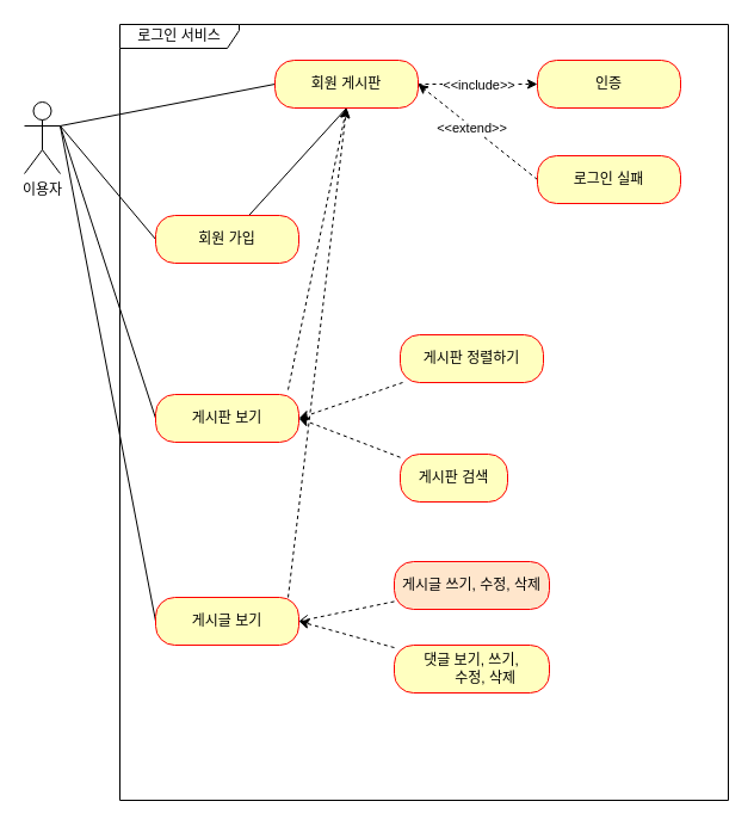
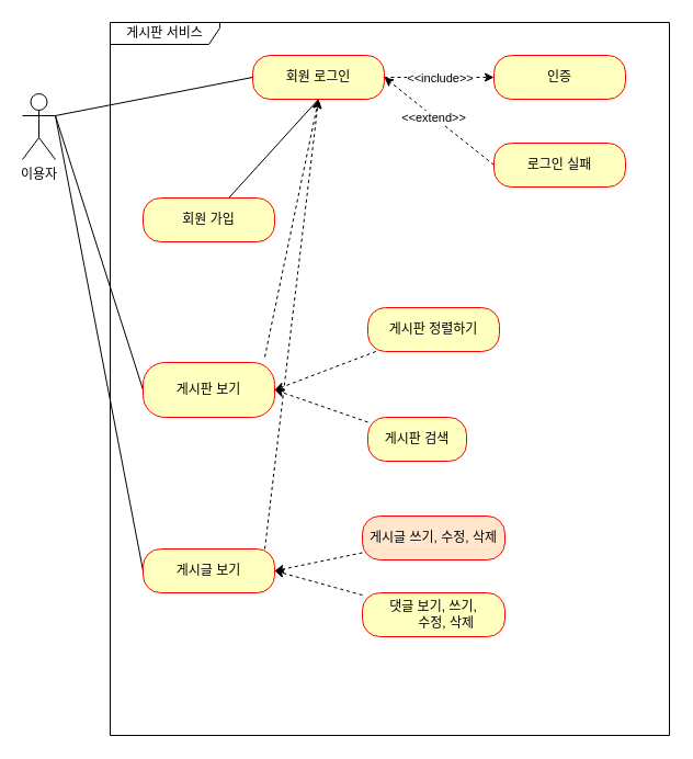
  <mxCell id="0" />
  <mxCell id="1" parent="0" />
  <mxCell id="2" value="이용자" style="shape=umlActor;verticalLabelPosition=bottom;verticalAlign=top;html=1;" vertex="1" parent="1"><mxGeometry x="20" y="85" width="30" height="60" as="geometry" /></mxCell>
- <mxCell id="3" value="로그인 서비스" style="shape=umlFrame;whiteSpace=wrap;html=1;pointerEvents=0;width=100;height=20;" vertex="1" parent="1"><mxGeometry x="100" y="20" width="510" height="650" as="geometry" /></mxCell>
- <mxCell id="4" style="rounded=0;orthogonalLoop=1;jettySize=auto;html=1;entryX=1;entryY=0.333;entryDx=0;entryDy=0;entryPerimeter=0;endArrow=none;endFill=0;exitX=0;exitY=0.5;exitDx=0;exitDy=0;" edge="1" parent="1" source="6" target="2"><mxGeometry relative="1" as="geometry" /></mxCell>
+ <mxCell id="3" value="게시판 서비스" style="shape=umlFrame;whiteSpace=wrap;html=1;pointerEvents=0;width=100;height=20;" vertex="1" parent="1"><mxGeometry x="100" y="20" width="510" height="650" as="geometry" /></mxCell>
  <mxCell id="5" style="rounded=0;orthogonalLoop=1;jettySize=auto;html=1;entryX=0.5;entryY=1;entryDx=0;entryDy=0;endArrow=none;endFill=0;" edge="1" parent="1" source="6" target="16"><mxGeometry relative="1" as="geometry" /></mxCell>
  <mxCell id="6" value="회원 가입" style="rounded=1;whiteSpace=wrap;html=1;arcSize=40;fontColor=#000000;fillColor=#ffffc0;strokeColor=#ff0000;" vertex="1" parent="1"><mxGeometry x="130" y="180" width="120" height="40" as="geometry" /></mxCell>
  <mxCell id="7" style="rounded=0;orthogonalLoop=1;jettySize=auto;html=1;entryX=1;entryY=0.333;entryDx=0;entryDy=0;entryPerimeter=0;endArrow=none;endFill=0;exitX=0;exitY=0.5;exitDx=0;exitDy=0;" edge="1" parent="1" source="9" target="2"><mxGeometry relative="1" as="geometry" /></mxCell>
  <mxCell id="8" style="rounded=0;orthogonalLoop=1;jettySize=auto;html=1;entryX=0.5;entryY=1;entryDx=0;entryDy=0;endArrow=classic;endFill=1;dashed=1;exitX=0.925;exitY=-0.1;exitDx=0;exitDy=0;exitPerimeter=0;" edge="1" parent="1" source="9" target="16"><mxGeometry relative="1" as="geometry" /></mxCell>
- <mxCell id="9" value="게시판 보기" style="rounded=1;whiteSpace=wrap;html=1;arcSize=40;fontColor=#000000;fillColor=#ffffc0;strokeColor=#ff0000;" vertex="1" parent="1"><mxGeometry x="130" y="330" width="120" height="40" as="geometry" /></mxCell>
+ <mxCell id="9" value="게시판 보기" style="rounded=1;whiteSpace=wrap;html=1;arcSize=40;fontColor=#000000;fillColor=#ffffc0;strokeColor=#ff0000;" vertex="1" parent="1"><mxGeometry x="130" y="330" width="120" height="50" as="geometry" /></mxCell>
  <mxCell id="10" style="rounded=0;orthogonalLoop=1;jettySize=auto;html=1;entryX=1;entryY=0.333;entryDx=0;entryDy=0;entryPerimeter=0;endArrow=none;endFill=0;exitX=0;exitY=0.5;exitDx=0;exitDy=0;" edge="1" parent="1" source="12" target="2"><mxGeometry relative="1" as="geometry" /></mxCell>
  <mxCell id="11" style="rounded=0;orthogonalLoop=1;jettySize=auto;html=1;entryX=0.5;entryY=1;entryDx=0;entryDy=0;endArrow=classic;endFill=1;dashed=1;exitX=0.925;exitY=0;exitDx=0;exitDy=0;exitPerimeter=0;" edge="1" parent="1" source="12" target="16"><mxGeometry relative="1" as="geometry" /></mxCell>
  <mxCell id="12" value="게시글 보기" style="rounded=1;whiteSpace=wrap;html=1;arcSize=40;fontColor=#000000;fillColor=#ffffc0;strokeColor=#ff0000;" vertex="1" parent="1"><mxGeometry x="130" y="500" width="120" height="40" as="geometry" /></mxCell>
  <mxCell id="13" style="rounded=0;orthogonalLoop=1;jettySize=auto;html=1;entryX=1;entryY=0.333;entryDx=0;entryDy=0;entryPerimeter=0;endArrow=none;endFill=0;exitX=0;exitY=0.5;exitDx=0;exitDy=0;" edge="1" parent="1" source="16" target="2"><mxGeometry relative="1" as="geometry" /></mxCell>
  <mxCell id="14" style="rounded=0;orthogonalLoop=1;jettySize=auto;html=1;entryX=0;entryY=0.5;entryDx=0;entryDy=0;endArrow=classic;endFill=1;dashed=1;" edge="1" parent="1" source="16" target="17"><mxGeometry relative="1" as="geometry" /></mxCell>
  <mxCell id="15" value="&amp;lt;&amp;lt;include&amp;gt;&amp;gt;" style="edgeLabel;html=1;align=center;verticalAlign=middle;resizable=0;points=[];" vertex="1" connectable="0" parent="14"><mxGeometry x="0.16" y="2" relative="1" as="geometry"><mxPoint x="-8" y="2" as="offset" /></mxGeometry></mxCell>
- <mxCell id="16" value="회원 게시판" style="rounded=1;whiteSpace=wrap;html=1;arcSize=40;fontColor=#000000;fillColor=#ffffc0;strokeColor=#ff0000;" vertex="1" parent="1"><mxGeometry x="230" y="50" width="120" height="40" as="geometry" /></mxCell>
+ <mxCell id="16" value="회원 로그인" style="rounded=1;whiteSpace=wrap;html=1;arcSize=40;fontColor=#000000;fillColor=#ffffc0;strokeColor=#ff0000;" vertex="1" parent="1"><mxGeometry x="230" y="50" width="120" height="40" as="geometry" /></mxCell>
  <mxCell id="17" value="인증" style="rounded=1;whiteSpace=wrap;html=1;arcSize=40;fontColor=#000000;fillColor=#ffffc0;strokeColor=#ff0000;" vertex="1" parent="1"><mxGeometry x="450" y="50" width="120" height="40" as="geometry" /></mxCell>
  <mxCell id="18" style="rounded=0;orthogonalLoop=1;jettySize=auto;html=1;entryX=1;entryY=0.5;entryDx=0;entryDy=0;endArrow=classic;endFill=1;dashed=1;exitX=0;exitY=0.5;exitDx=0;exitDy=0;" edge="1" parent="1" source="20" target="16"><mxGeometry relative="1" as="geometry"><Array as="points" /></mxGeometry></mxCell>
  <mxCell id="19" value="&amp;lt;&amp;lt;extend&amp;gt;&amp;gt;" style="edgeLabel;html=1;align=center;verticalAlign=middle;resizable=0;points=[];" vertex="1" connectable="0" parent="18"><mxGeometry x="0.095" relative="1" as="geometry"><mxPoint x="-1" as="offset" /></mxGeometry></mxCell>
  <mxCell id="20" value="로그인 실패" style="rounded=1;whiteSpace=wrap;html=1;arcSize=40;fontColor=#000000;fillColor=#ffffc0;strokeColor=#ff0000;" vertex="1" parent="1"><mxGeometry x="450" y="130" width="120" height="40" as="geometry" /></mxCell>
  <mxCell id="21" style="rounded=0;orthogonalLoop=1;jettySize=auto;html=1;entryX=1;entryY=0.5;entryDx=0;entryDy=0;dashed=1;" edge="1" parent="1" source="22" target="9"><mxGeometry relative="1" as="geometry" /></mxCell>
  <mxCell id="22" value="게시판 정렬하기" style="rounded=1;whiteSpace=wrap;html=1;arcSize=40;fontColor=#000000;fillColor=#ffffc0;strokeColor=#ff0000;" vertex="1" parent="1"><mxGeometry x="335" y="280" width="120" height="40" as="geometry" /></mxCell>
  <mxCell id="23" style="rounded=0;orthogonalLoop=1;jettySize=auto;html=1;entryX=1;entryY=0.5;entryDx=0;entryDy=0;dashed=1;" edge="1" parent="1" source="24" target="9"><mxGeometry relative="1" as="geometry" /></mxCell>
  <mxCell id="24" value="게시판 검색" style="rounded=1;whiteSpace=wrap;html=1;arcSize=40;fontColor=#000000;fillColor=#ffffc0;strokeColor=#ff0000;" vertex="1" parent="1"><mxGeometry x="335" y="380" width="90" height="40" as="geometry" /></mxCell>
- <mxCell id="25" style="rounded=0;orthogonalLoop=1;jettySize=auto;html=1;entryX=1;entryY=0.5;entryDx=0;entryDy=0;dashed=1;endArrow=open;" edge="1" parent="1" source="26" target="12"><mxGeometry relative="1" as="geometry" /></mxCell>
+ <mxCell id="25" style="rounded=0;orthogonalLoop=1;jettySize=auto;html=1;entryX=1;entryY=0.5;entryDx=0;entryDy=0;dashed=1;" edge="1" parent="1" source="26" target="12"><mxGeometry relative="1" as="geometry" /></mxCell>
  <mxCell id="26" value="게시글 쓰기, 수정, 삭제" style="rounded=1;whiteSpace=wrap;html=1;arcSize=40;fontColor=#000000;fillColor=#ffe6cc;strokeColor=#ff0000;" vertex="1" parent="1"><mxGeometry x="330" y="470" width="130" height="40" as="geometry" /></mxCell>
  <mxCell id="27" style="rounded=0;orthogonalLoop=1;jettySize=auto;html=1;entryX=1;entryY=0.5;entryDx=0;entryDy=0;dashed=1;" edge="1" parent="1" source="28" target="12"><mxGeometry relative="1" as="geometry" /></mxCell>
  <mxCell id="28" value="댓글 보기, 쓰기,&lt;br&gt;&amp;nbsp; &amp;nbsp; &amp;nbsp; &amp;nbsp;수정, 삭제" style="rounded=1;whiteSpace=wrap;html=1;arcSize=40;fontColor=#000000;fillColor=#ffffc0;strokeColor=#ff0000;" vertex="1" parent="1"><mxGeometry x="330" y="540" width="130" height="40" as="geometry" /></mxCell>
